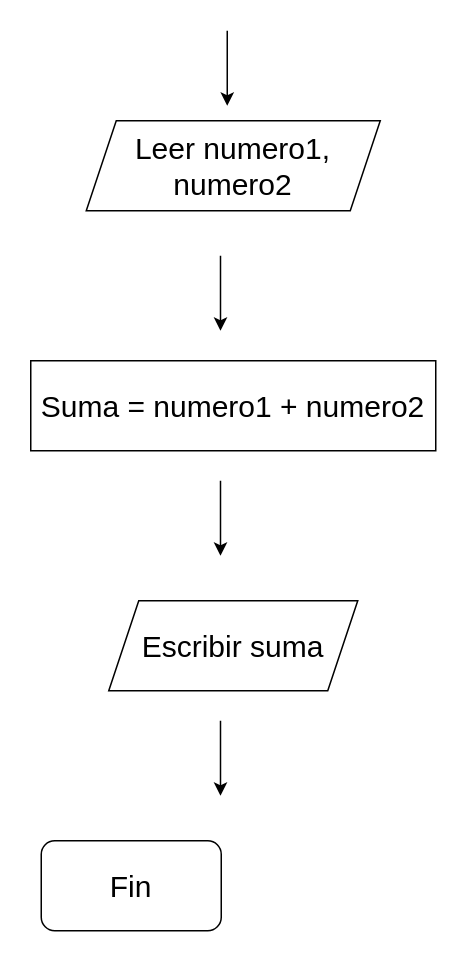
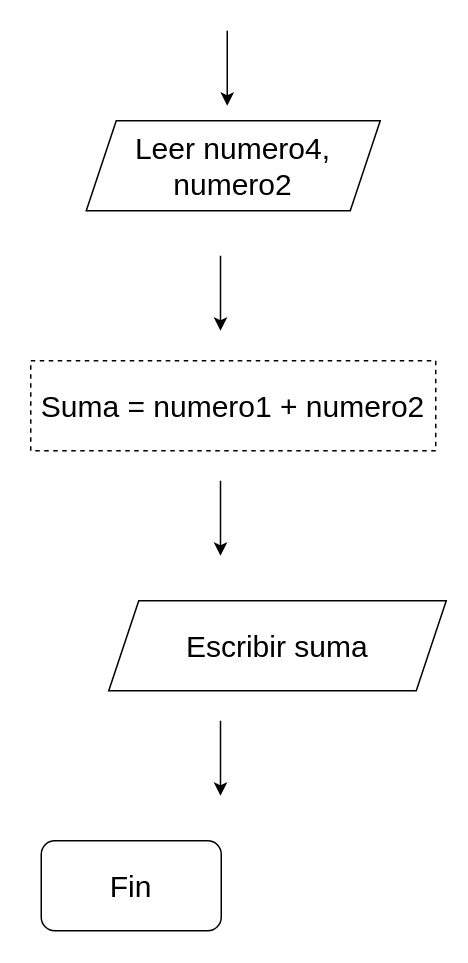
  <mxCell id="0" />
  <mxCell id="1" parent="0" />
- <mxCell id="2" value="&lt;font style=&quot;font-size: 20px;&quot;&gt;Leer numero1, numero2&lt;/font&gt;" style="shape=parallelogram;perimeter=parallelogramPerimeter;whiteSpace=wrap;html=1;fixedSize=1;" vertex="1" parent="1"><mxGeometry x="57" y="80" width="196" height="60" as="geometry" /></mxCell>
+ <mxCell id="2" value="&lt;font style=&quot;font-size: 20px;&quot;&gt;Leer numero4, numero2&lt;/font&gt;" style="shape=parallelogram;perimeter=parallelogramPerimeter;whiteSpace=wrap;html=1;fixedSize=1;" vertex="1" parent="1"><mxGeometry x="57" y="80" width="196" height="60" as="geometry" /></mxCell>
  <mxCell id="3" value="" style="endArrow=classic;html=1;rounded=0;" edge="1" parent="1"><mxGeometry width="50" height="50" relative="1" as="geometry"><mxPoint x="151" y="20" as="sourcePoint" /><mxPoint x="151" y="70" as="targetPoint" /></mxGeometry></mxCell>
- <mxCell id="4" value="&lt;font style=&quot;font-size: 20px;&quot;&gt;Suma = numero1 + numero2&lt;/font&gt;" style="rounded=0;whiteSpace=wrap;html=1;" vertex="1" parent="1"><mxGeometry x="20" y="240" width="270" height="60" as="geometry" /></mxCell>
+ <mxCell id="4" value="&lt;font style=&quot;font-size: 20px;&quot;&gt;Suma = numero1 + numero2&lt;/font&gt;" style="rounded=0;whiteSpace=wrap;html=1;dashed=1;" vertex="1" parent="1"><mxGeometry x="20" y="240" width="270" height="60" as="geometry" /></mxCell>
  <mxCell id="5" value="" style="endArrow=classic;html=1;rounded=0;" edge="1" parent="1"><mxGeometry width="50" height="50" relative="1" as="geometry"><mxPoint x="146.5" y="170" as="sourcePoint" /><mxPoint x="146.5" y="220" as="targetPoint" /></mxGeometry></mxCell>
  <mxCell id="6" value="" style="endArrow=classic;html=1;rounded=0;" edge="1" parent="1"><mxGeometry width="50" height="50" relative="1" as="geometry"><mxPoint x="146.5" y="320" as="sourcePoint" /><mxPoint x="146.5" y="370" as="targetPoint" /></mxGeometry></mxCell>
- <mxCell id="7" value="&lt;font style=&quot;font-size: 20px;&quot;&gt;Escribir suma&lt;/font&gt;" style="shape=parallelogram;perimeter=parallelogramPerimeter;whiteSpace=wrap;html=1;fixedSize=1;" vertex="1" parent="1"><mxGeometry x="72" y="400" width="166" height="60" as="geometry" /></mxCell>
+ <mxCell id="7" value="&lt;font style=&quot;font-size: 20px;&quot;&gt;Escribir suma&lt;/font&gt;" style="shape=parallelogram;perimeter=parallelogramPerimeter;whiteSpace=wrap;html=1;fixedSize=1;" vertex="1" parent="1"><mxGeometry x="72" y="400" width="225" height="60" as="geometry" /></mxCell>
  <mxCell id="8" value="" style="endArrow=classic;html=1;rounded=0;" edge="1" parent="1"><mxGeometry width="50" height="50" relative="1" as="geometry"><mxPoint x="146.5" y="480" as="sourcePoint" /><mxPoint x="146.5" y="530" as="targetPoint" /></mxGeometry></mxCell>
  <mxCell id="9" value="&lt;font style=&quot;font-size: 20px;&quot;&gt;Fin&lt;/font&gt;" style="rounded=1;whiteSpace=wrap;html=1;" vertex="1" parent="1"><mxGeometry x="27" y="560" width="120" height="60" as="geometry" /></mxCell>
